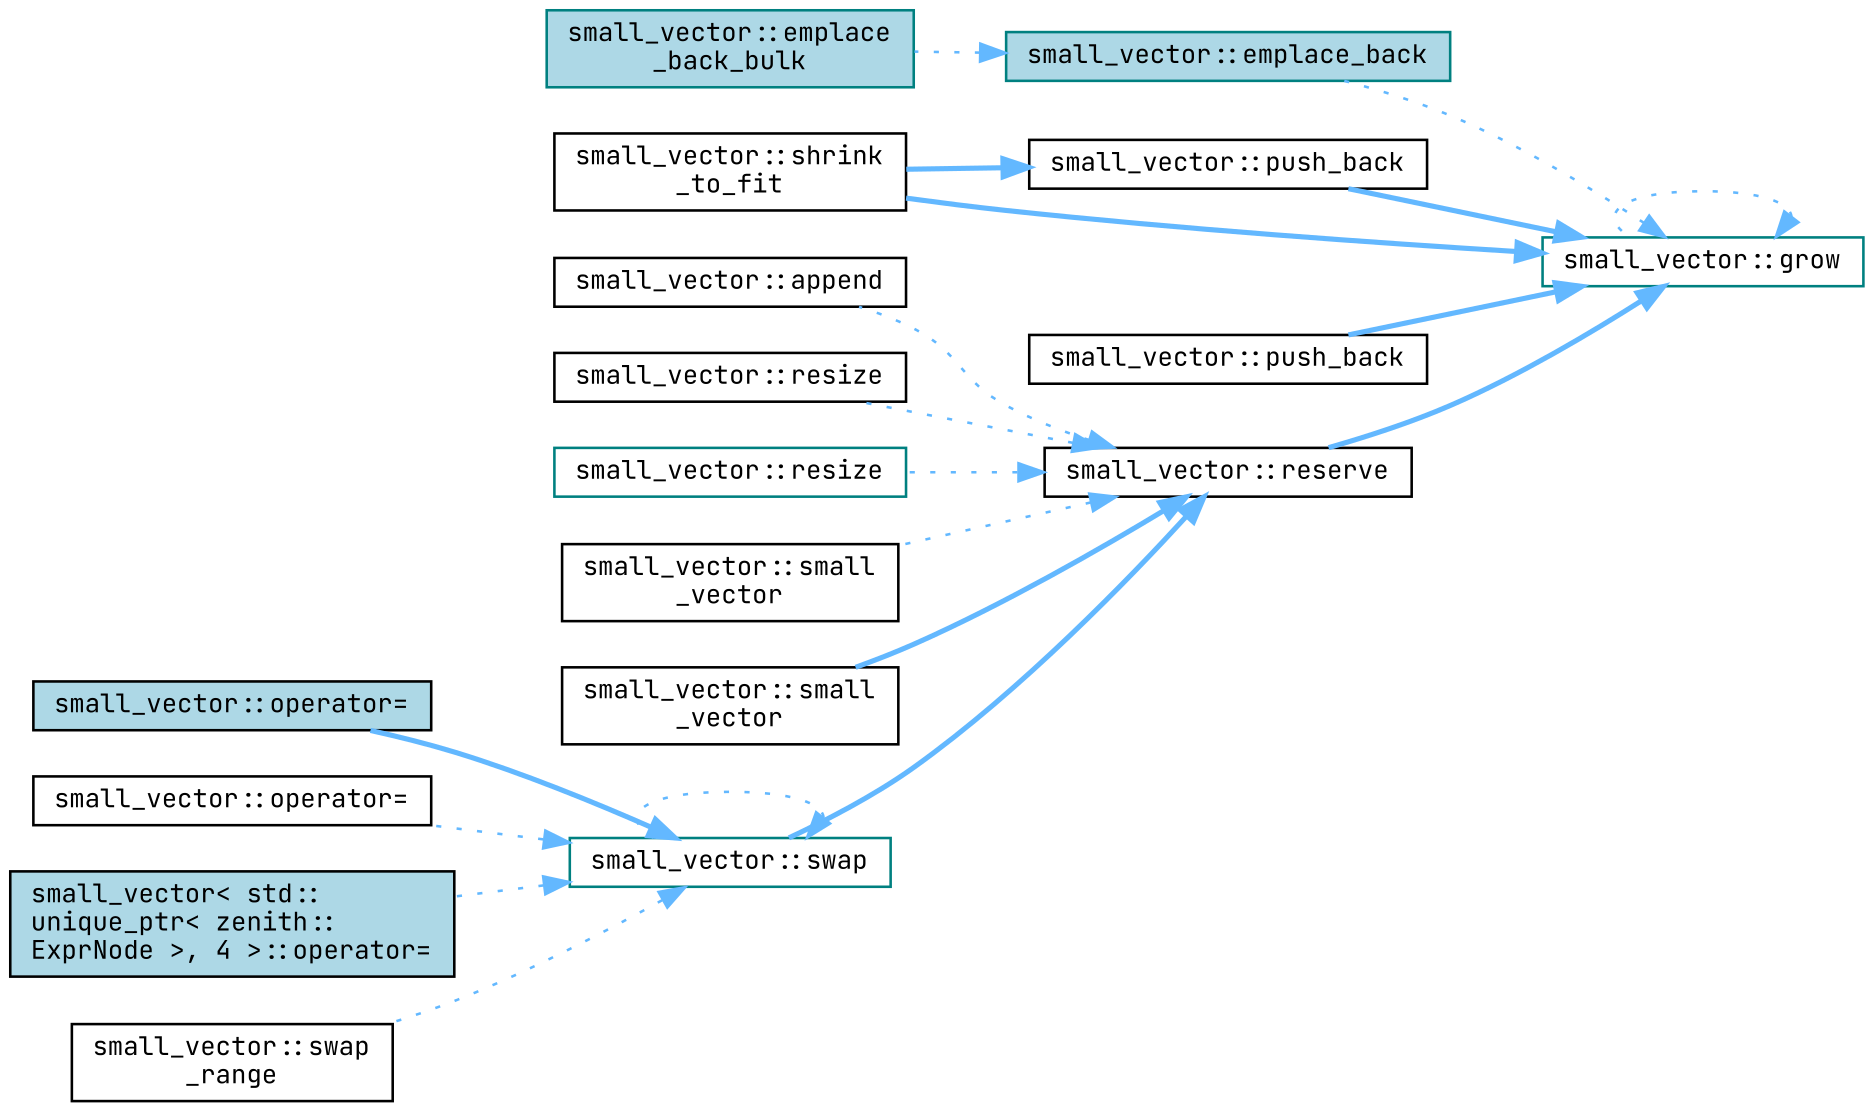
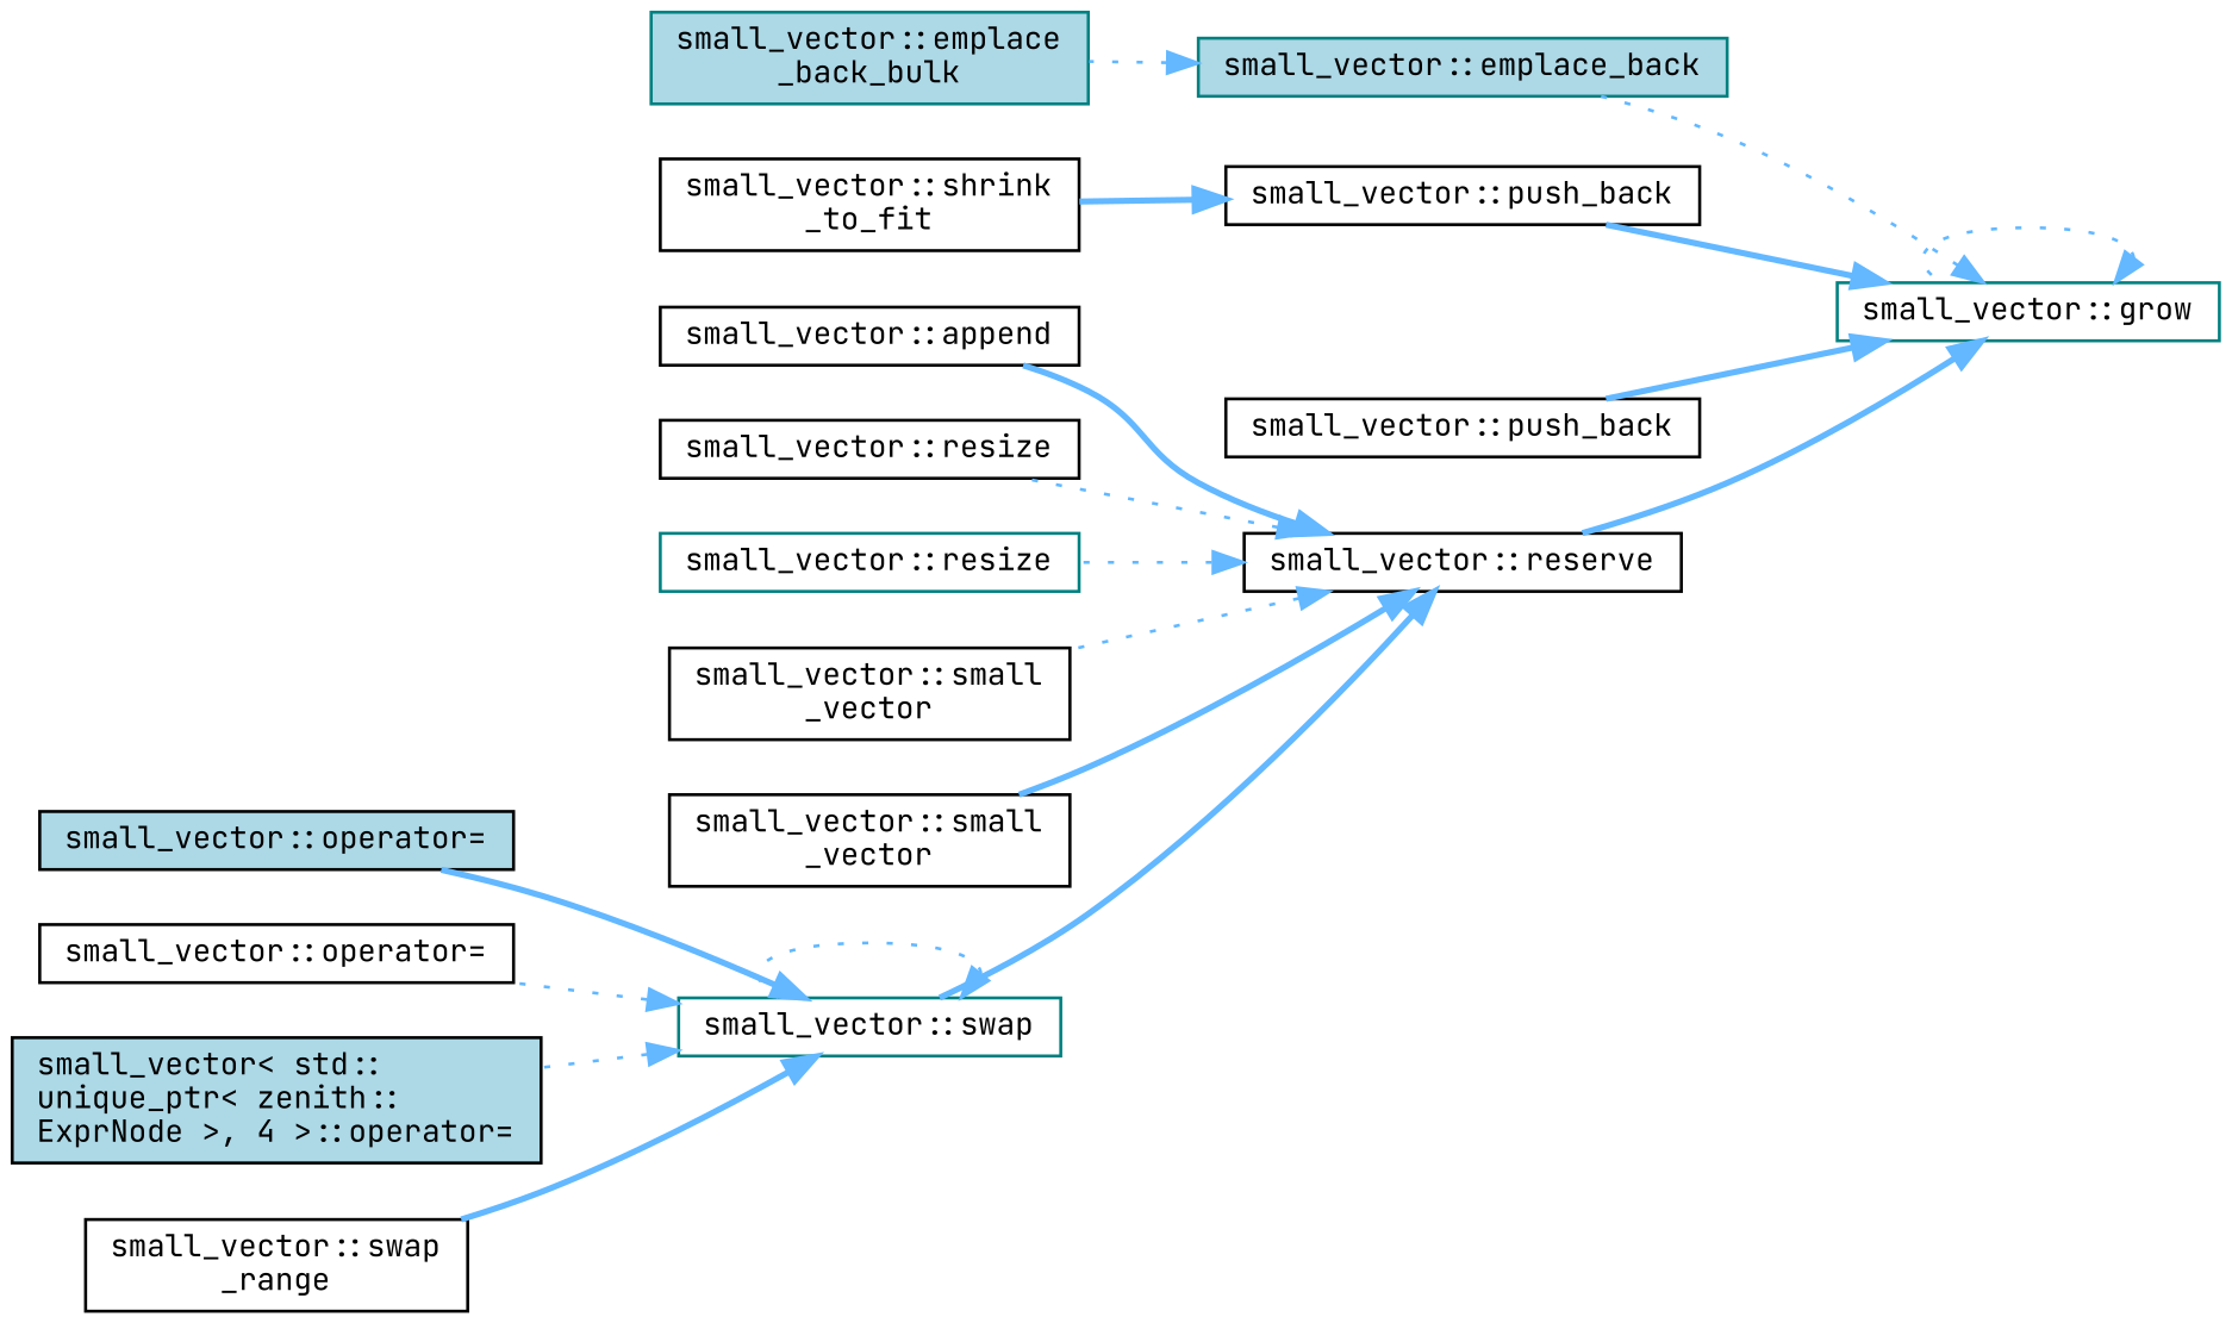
  digraph {
    fontname="JetBrains Mono"
    rankdir=RL
    node [color=black fillcolor=white fontname="JetBrains Mono" fontsize=10 shape=box style=filled]
    edge [color=steelblue1 dir=back fontname="JetBrains Mono" fontsize=10 labelfontname=Helvetica labelfontsize=10 style=dotted]
    n1 [color=teal fontcolor=black height=0.2 label="small_vector::grow" width=0.4]
    n2 [color=teal fillcolor=lightblue height=0.2 label="small_vector::emplace_back" width=0.4]
    n3 [height=0.2 label="small_vector::push_back" width=0.4]
    n4 [height=0.2 label="small_vector::shrink\l_to_fit" width=0.4]
    n5 [height=0.2 label="small_vector::push_back" width=0.4]
    n6 [height=0.2 label="small_vector::reserve" width=0.4]
    n7 [color=teal fillcolor=lightblue height=0.2 label="small_vector::emplace\l_back_bulk" width=0.4]
    n8 [height=0.2 label="small_vector::append" width=0.4]
    n9 [height=0.2 label="small_vector::resize" width=0.4]
    n10 [color=teal height=0.2 label="small_vector::resize" width=0.4]
    n11 [height=0.2 label="small_vector::small\l_vector" width=0.4]
    n12 [height=0.2 label="small_vector::small\l_vector" width=0.4]
    n13 [color=teal height=0.2 label="small_vector::swap" width=0.4]
    n14 [fillcolor=lightblue height=0.2 label="small_vector::operator=" width=0.4]
    n15 [height=0.2 label="small_vector::operator=" width=0.4]
    n16 [fillcolor=lightblue height=0.2 label="small_vector\< std::\lunique_ptr\< zenith::\lExprNode \>, 4 \>::operator=" width=0.4]
    n17 [height=0.2 label="small_vector::swap\l_range" width=0.4]
    n1 -> n1
    n1 -> n2
    n1 -> n3 [style=bold]
-   n1 -> n4 [style=bold]
    n1 -> n5 [style=bold]
    n1 -> n6 [style=bold]
    n2 -> n7
    n3 -> n4 [style=bold]
-   n6 -> n8
+   n6 -> n8 [style=bold]
    n6 -> n9
    n6 -> n10
    n6 -> n11
    n6 -> n12 [style=bold]
    n6 -> n13 [style=bold]
    n13 -> n13
    n13 -> n14 [style=bold]
    n13 -> n15
    n13 -> n16
-   n13 -> n17
+   n13 -> n17 [style=bold]
  }
